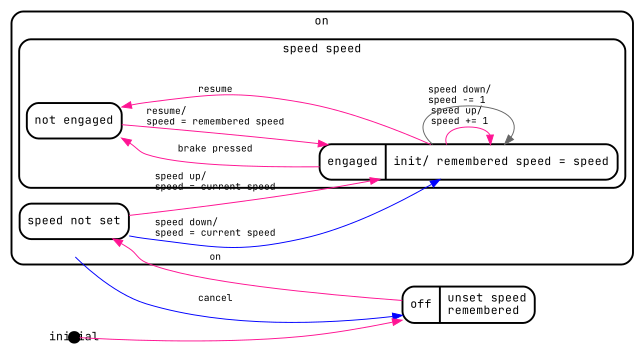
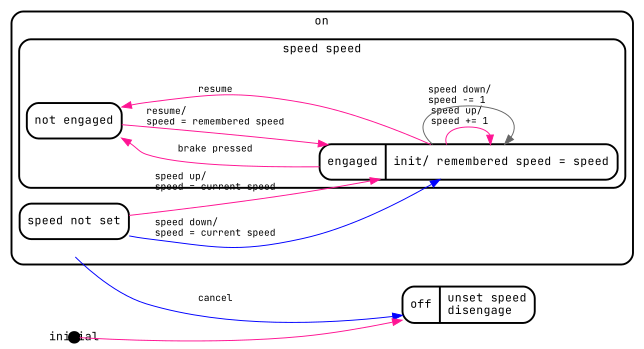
  graph {
    compound=true
    fontname="JetBrains Mono"
    fontsize=12
    ordering=out
    penwidth=2.0
    rankdir=LR
    splines=true
    node [fillcolor=white fontname="JetBrains Mono" fontsize=12 penwidth=2.0 shape=Mrecord style=filled]
    edge [arrowhead=normal color=deeppink dir=forward fontname="JetBrains Mono" fontsize=10]
    "speed set" [height=0 margin=0 shape=point style=invis width=0]
    n2 [label="{not engaged}"]
    n3 [label="{engaged|init/ remembered speed = speed\l}"]
    on [height=0 margin=0 shape=point style=invis width=0]
    n5 [label="{speed not set}"]
-   n6 [label="{off|unset speed\lremembered\l}"]
+   n6 [label="{off|unset speed\ldisengage\l}"]
    initial [fillcolor=black fixedsize=true height=0.15 shape=circle]
    subgraph cluster_1 {
      label=on
      style=rounded
      on
      n5
      subgraph cluster_2 {
        label="speed speed"
        style=rounded
        "speed set"
        n2
        n3
      }
    }
    n2 -- n3 [label="resume/   \lspeed = remembered speed   \l"]
    n3 -- n2 [label="resume   \l"]
    n3 -- n2 [label="brake pressed   \l"]
    n3 -- n3 [label="speed up/   \lspeed += 1   \l"]
    n3 -- n3 [color=gray40 label="speed down/   \lspeed -= 1   \l"]
    on -- n6 [color=blue label="cancel   \l"]
    n5 -- n3 [label="speed up/   \lspeed = current speed   \l"]
    n5 -- n3 [color=blue label="speed down/   \lspeed = current speed   \l"]
-   n6 -- n5 [label="on   \l"]
    initial -- n6 [label=" "]
  }
